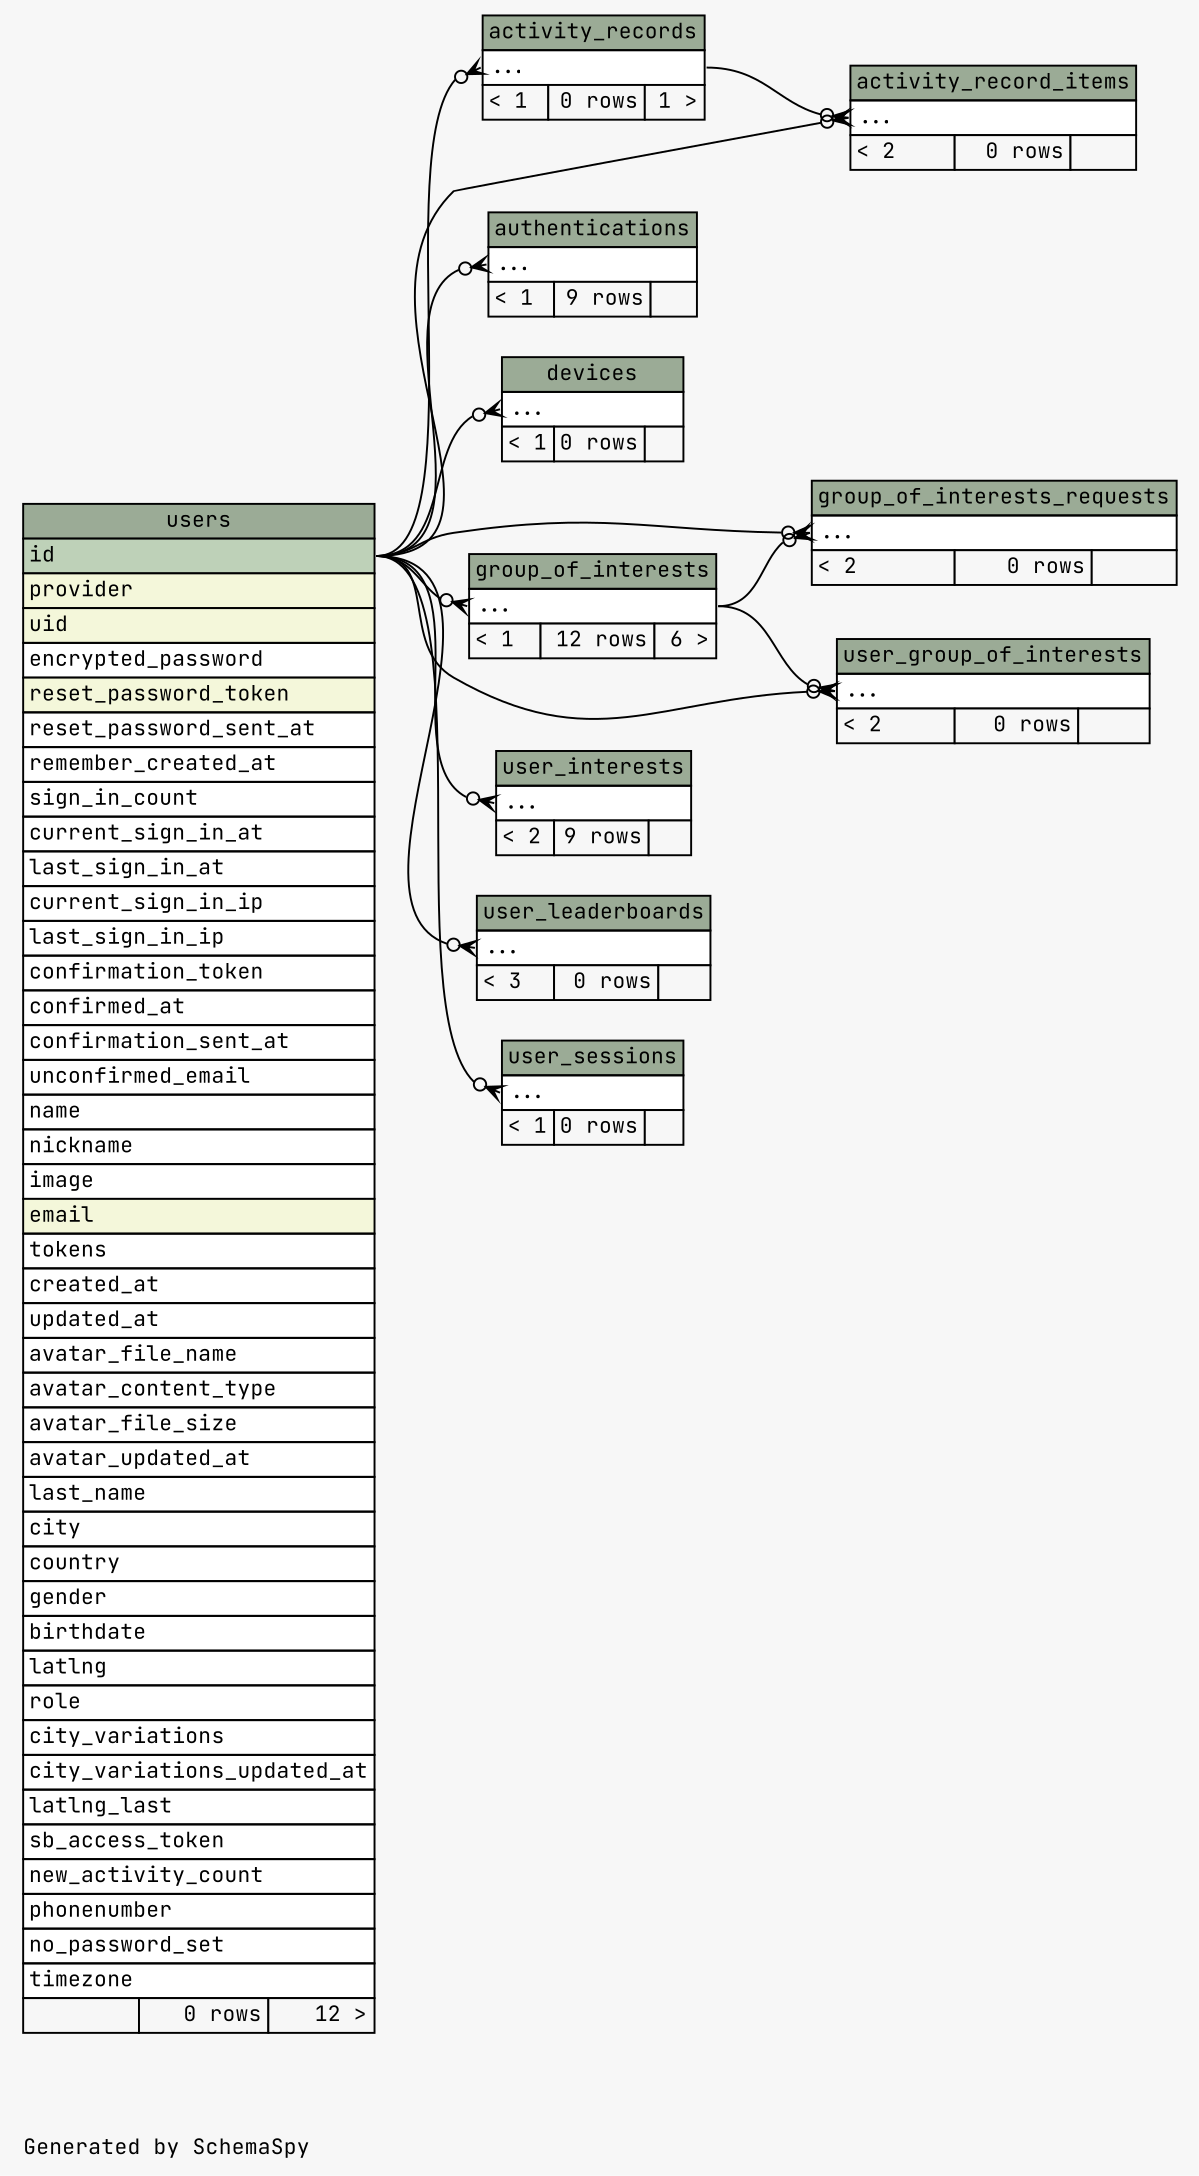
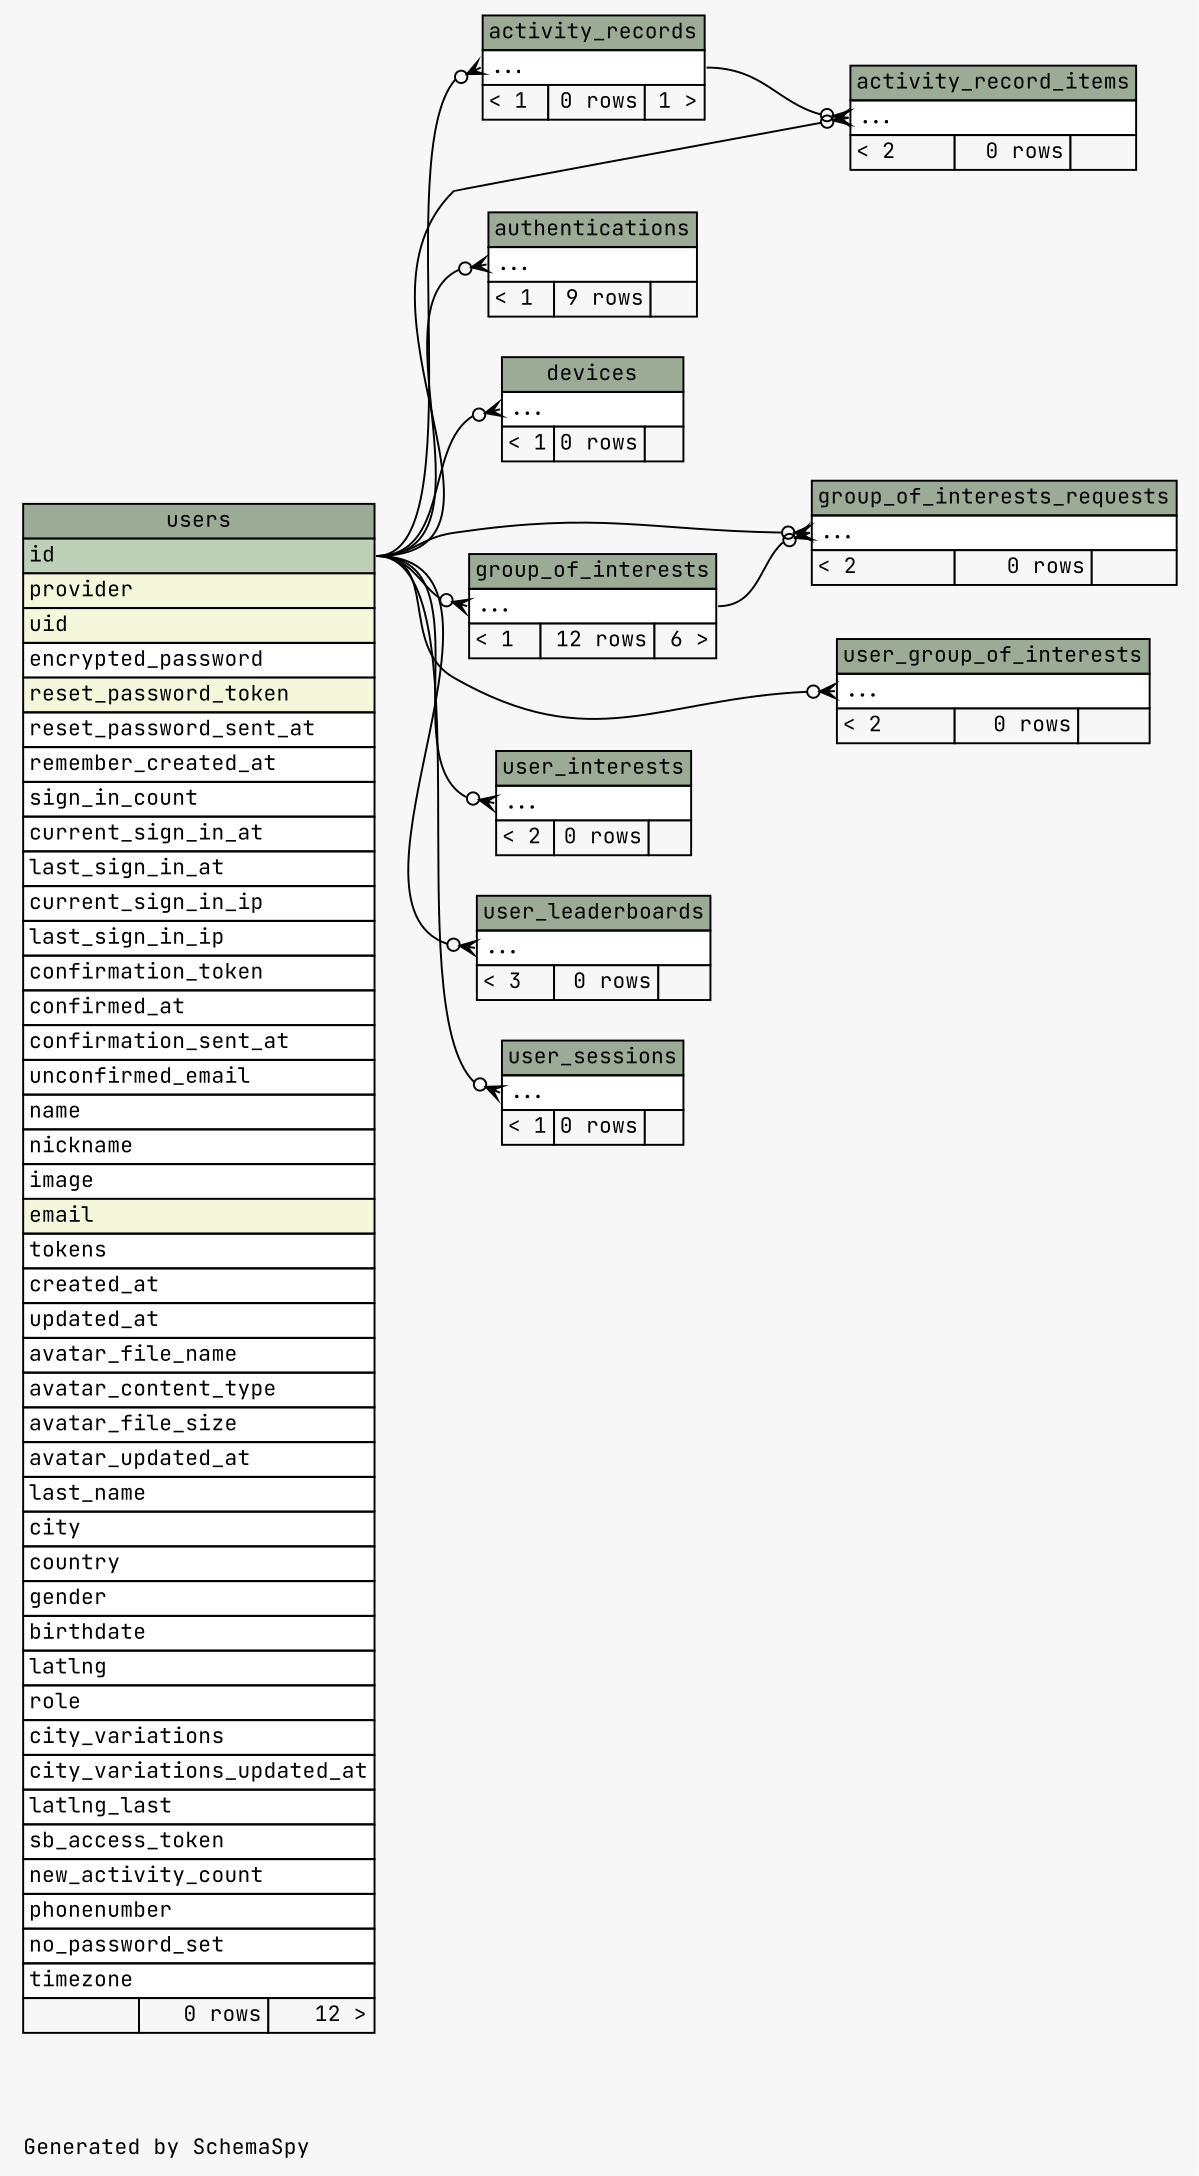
  digraph {
    bgcolor="#f7f7f7"
    fontname="JetBrains Mono"
    fontsize=11
    label="\nGenerated by SchemaSpy"
    labeljust=l
    nodesep=0.18
    rankdir=RL
    ranksep=0.46
    node [fontname="JetBrains Mono" fontsize=11 shape=plaintext]
    edge [arrowhead=none arrowsize=0.8 arrowtail=crowodot dir=back fontname="JetBrains Mono" headport="id:e" tailport="elipses:w"]
    n1 [label=<     <TABLE BORDER="0" CELLBORDER="1" CELLSPACING="0" BGCOLOR="#ffffff">       <TR><TD COLSPAN="3" BGCOLOR="#9bab96" ALIGN="CENTER">activity_record_items</TD></TR>       <TR><TD PORT="elipses" COLSPAN="3" ALIGN="LEFT">...</TD></TR>       <TR><TD ALIGN="LEFT" BGCOLOR="#f7f7f7">&lt; 2</TD><TD ALIGN="RIGHT" BGCOLOR="#f7f7f7">0 rows</TD><TD ALIGN="RIGHT" BGCOLOR="#f7f7f7">  </TD></TR>     </TABLE>>]
    n2 [label=<     <TABLE BORDER="0" CELLBORDER="1" CELLSPACING="0" BGCOLOR="#ffffff">       <TR><TD COLSPAN="3" BGCOLOR="#9bab96" ALIGN="CENTER">activity_records</TD></TR>       <TR><TD PORT="elipses" COLSPAN="3" ALIGN="LEFT">...</TD></TR>       <TR><TD ALIGN="LEFT" BGCOLOR="#f7f7f7">&lt; 1</TD><TD ALIGN="RIGHT" BGCOLOR="#f7f7f7">0 rows</TD><TD ALIGN="RIGHT" BGCOLOR="#f7f7f7">1 &gt;</TD></TR>     </TABLE>>]
    n3 [label=<     <TABLE BORDER="0" CELLBORDER="1" CELLSPACING="0" BGCOLOR="#ffffff">       <TR><TD COLSPAN="3" BGCOLOR="#9bab96" ALIGN="CENTER">users</TD></TR>       <TR><TD PORT="id" COLSPAN="3" BGCOLOR="#bed1b8" ALIGN="LEFT">id</TD></TR>       <TR><TD PORT="provider" COLSPAN="3" BGCOLOR="#f4f7da" ALIGN="LEFT">provider</TD></TR>       <TR><TD PORT="uid" COLSPAN="3" BGCOLOR="#f4f7da" ALIGN="LEFT">uid</TD></TR>       <TR><TD PORT="encrypted_password" COLSPAN="3" ALIGN="LEFT">encrypted_password</TD></TR>       <TR><TD PORT="reset_password_token" COLSPAN="3" BGCOLOR="#f4f7da" ALIGN="LEFT">reset_password_token</TD></TR>       <TR><TD PORT="reset_password_sent_at" COLSPAN="3" ALIGN="LEFT">reset_password_sent_at</TD></TR>       <TR><TD PORT="remember_created_at" COLSPAN="3" ALIGN="LEFT">remember_created_at</TD></TR>       <TR><TD PORT="sign_in_count" COLSPAN="3" ALIGN="LEFT">sign_in_count</TD></TR>       <TR><TD PORT="current_sign_in_at" COLSPAN="3" ALIGN="LEFT">current_sign_in_at</TD></TR>       <TR><TD PORT="last_sign_in_at" COLSPAN="3" ALIGN="LEFT">last_sign_in_at</TD></TR>       <TR><TD PORT="current_sign_in_ip" COLSPAN="3" ALIGN="LEFT">current_sign_in_ip</TD></TR>       <TR><TD PORT="last_sign_in_ip" COLSPAN="3" ALIGN="LEFT">last_sign_in_ip</TD></TR>       <TR><TD PORT="confirmation_token" COLSPAN="3" ALIGN="LEFT">confirmation_token</TD></TR>       <TR><TD PORT="confirmed_at" COLSPAN="3" ALIGN="LEFT">confirmed_at</TD></TR>       <TR><TD PORT="confirmation_sent_at" COLSPAN="3" ALIGN="LEFT">confirmation_sent_at</TD></TR>       <TR><TD PORT="unconfirmed_email" COLSPAN="3" ALIGN="LEFT">unconfirmed_email</TD></TR>       <TR><TD PORT="name" COLSPAN="3" ALIGN="LEFT">name</TD></TR>       <TR><TD PORT="nickname" COLSPAN="3" ALIGN="LEFT">nickname</TD></TR>       <TR><TD PORT="image" COLSPAN="3" ALIGN="LEFT">image</TD></TR>       <TR><TD PORT="email" COLSPAN="3" BGCOLOR="#f4f7da" ALIGN="LEFT">email</TD></TR>       <TR><TD PORT="tokens" COLSPAN="3" ALIGN="LEFT">tokens</TD></TR>       <TR><TD PORT="created_at" COLSPAN="3" ALIGN="LEFT">created_at</TD></TR>       <TR><TD PORT="updated_at" COLSPAN="3" ALIGN="LEFT">updated_at</TD></TR>       <TR><TD PORT="avatar_file_name" COLSPAN="3" ALIGN="LEFT">avatar_file_name</TD></TR>       <TR><TD PORT="avatar_content_type" COLSPAN="3" ALIGN="LEFT">avatar_content_type</TD></TR>       <TR><TD PORT="avatar_file_size" COLSPAN="3" ALIGN="LEFT">avatar_file_size</TD></TR>       <TR><TD PORT="avatar_updated_at" COLSPAN="3" ALIGN="LEFT">avatar_updated_at</TD></TR>       <TR><TD PORT="last_name" COLSPAN="3" ALIGN="LEFT">last_name</TD></TR>       <TR><TD PORT="city" COLSPAN="3" ALIGN="LEFT">city</TD></TR>       <TR><TD PORT="country" COLSPAN="3" ALIGN="LEFT">country</TD></TR>       <TR><TD PORT="gender" COLSPAN="3" ALIGN="LEFT">gender</TD></TR>       <TR><TD PORT="birthdate" COLSPAN="3" ALIGN="LEFT">birthdate</TD></TR>       <TR><TD PORT="latlng" COLSPAN="3" ALIGN="LEFT">latlng</TD></TR>       <TR><TD PORT="role" COLSPAN="3" ALIGN="LEFT">role</TD></TR>       <TR><TD PORT="city_variations" COLSPAN="3" ALIGN="LEFT">city_variations</TD></TR>       <TR><TD PORT="city_variations_updated_at" COLSPAN="3" ALIGN="LEFT">city_variations_updated_at</TD></TR>       <TR><TD PORT="latlng_last" COLSPAN="3" ALIGN="LEFT">latlng_last</TD></TR>       <TR><TD PORT="sb_access_token" COLSPAN="3" ALIGN="LEFT">sb_access_token</TD></TR>       <TR><TD PORT="new_activity_count" COLSPAN="3" ALIGN="LEFT">new_activity_count</TD></TR>       <TR><TD PORT="phonenumber" COLSPAN="3" ALIGN="LEFT">phonenumber</TD></TR>       <TR><TD PORT="no_password_set" COLSPAN="3" ALIGN="LEFT">no_password_set</TD></TR>       <TR><TD PORT="timezone" COLSPAN="3" ALIGN="LEFT">timezone</TD></TR>       <TR><TD ALIGN="LEFT" BGCOLOR="#f7f7f7">  </TD><TD ALIGN="RIGHT" BGCOLOR="#f7f7f7">0 rows</TD><TD ALIGN="RIGHT" BGCOLOR="#f7f7f7">12 &gt;</TD></TR>     </TABLE>>]
    n4 [label=<     <TABLE BORDER="0" CELLBORDER="1" CELLSPACING="0" BGCOLOR="#ffffff">       <TR><TD COLSPAN="3" BGCOLOR="#9bab96" ALIGN="CENTER">authentications</TD></TR>       <TR><TD PORT="elipses" COLSPAN="3" ALIGN="LEFT">...</TD></TR>       <TR><TD ALIGN="LEFT" BGCOLOR="#f7f7f7">&lt; 1</TD><TD ALIGN="RIGHT" BGCOLOR="#f7f7f7">9 rows</TD><TD ALIGN="RIGHT" BGCOLOR="#f7f7f7">  </TD></TR>     </TABLE>>]
    n5 [label=<     <TABLE BORDER="0" CELLBORDER="1" CELLSPACING="0" BGCOLOR="#ffffff">       <TR><TD COLSPAN="3" BGCOLOR="#9bab96" ALIGN="CENTER">devices</TD></TR>       <TR><TD PORT="elipses" COLSPAN="3" ALIGN="LEFT">...</TD></TR>       <TR><TD ALIGN="LEFT" BGCOLOR="#f7f7f7">&lt; 1</TD><TD ALIGN="RIGHT" BGCOLOR="#f7f7f7">0 rows</TD><TD ALIGN="RIGHT" BGCOLOR="#f7f7f7">  </TD></TR>     </TABLE>>]
    n6 [label=<     <TABLE BORDER="0" CELLBORDER="1" CELLSPACING="0" BGCOLOR="#ffffff">       <TR><TD COLSPAN="3" BGCOLOR="#9bab96" ALIGN="CENTER">group_of_interests</TD></TR>       <TR><TD PORT="elipses" COLSPAN="3" ALIGN="LEFT">...</TD></TR>       <TR><TD ALIGN="LEFT" BGCOLOR="#f7f7f7">&lt; 1</TD><TD ALIGN="RIGHT" BGCOLOR="#f7f7f7">12 rows</TD><TD ALIGN="RIGHT" BGCOLOR="#f7f7f7">6 &gt;</TD></TR>     </TABLE>>]
    n7 [label=<     <TABLE BORDER="0" CELLBORDER="1" CELLSPACING="0" BGCOLOR="#ffffff">       <TR><TD COLSPAN="3" BGCOLOR="#9bab96" ALIGN="CENTER">group_of_interests_requests</TD></TR>       <TR><TD PORT="elipses" COLSPAN="3" ALIGN="LEFT">...</TD></TR>       <TR><TD ALIGN="LEFT" BGCOLOR="#f7f7f7">&lt; 2</TD><TD ALIGN="RIGHT" BGCOLOR="#f7f7f7">0 rows</TD><TD ALIGN="RIGHT" BGCOLOR="#f7f7f7">  </TD></TR>     </TABLE>>]
    n8 [label=<     <TABLE BORDER="0" CELLBORDER="1" CELLSPACING="0" BGCOLOR="#ffffff">       <TR><TD COLSPAN="3" BGCOLOR="#9bab96" ALIGN="CENTER">user_group_of_interests</TD></TR>       <TR><TD PORT="elipses" COLSPAN="3" ALIGN="LEFT">...</TD></TR>       <TR><TD ALIGN="LEFT" BGCOLOR="#f7f7f7">&lt; 2</TD><TD ALIGN="RIGHT" BGCOLOR="#f7f7f7">0 rows</TD><TD ALIGN="RIGHT" BGCOLOR="#f7f7f7">  </TD></TR>     </TABLE>>]
-   n9 [label=<     <TABLE BORDER="0" CELLBORDER="1" CELLSPACING="0" BGCOLOR="#ffffff">       <TR><TD COLSPAN="3" BGCOLOR="#9bab96" ALIGN="CENTER">user_interests</TD></TR>       <TR><TD PORT="elipses" COLSPAN="3" ALIGN="LEFT">...</TD></TR>       <TR><TD ALIGN="LEFT" BGCOLOR="#f7f7f7">&lt; 2</TD><TD ALIGN="RIGHT" BGCOLOR="#f7f7f7">9 rows</TD><TD ALIGN="RIGHT" BGCOLOR="#f7f7f7">  </TD></TR>     </TABLE>>]
+   n9 [label=<     <TABLE BORDER="0" CELLBORDER="1" CELLSPACING="0" BGCOLOR="#ffffff">       <TR><TD COLSPAN="3" BGCOLOR="#9bab96" ALIGN="CENTER">user_interests</TD></TR>       <TR><TD PORT="elipses" COLSPAN="3" ALIGN="LEFT">...</TD></TR>       <TR><TD ALIGN="LEFT" BGCOLOR="#f7f7f7">&lt; 2</TD><TD ALIGN="RIGHT" BGCOLOR="#f7f7f7">0 rows</TD><TD ALIGN="RIGHT" BGCOLOR="#f7f7f7">  </TD></TR>     </TABLE>>]
    n10 [label=<     <TABLE BORDER="0" CELLBORDER="1" CELLSPACING="0" BGCOLOR="#ffffff">       <TR><TD COLSPAN="3" BGCOLOR="#9bab96" ALIGN="CENTER">user_leaderboards</TD></TR>       <TR><TD PORT="elipses" COLSPAN="3" ALIGN="LEFT">...</TD></TR>       <TR><TD ALIGN="LEFT" BGCOLOR="#f7f7f7">&lt; 3</TD><TD ALIGN="RIGHT" BGCOLOR="#f7f7f7">0 rows</TD><TD ALIGN="RIGHT" BGCOLOR="#f7f7f7">  </TD></TR>     </TABLE>>]
    n11 [label=<     <TABLE BORDER="0" CELLBORDER="1" CELLSPACING="0" BGCOLOR="#ffffff">       <TR><TD COLSPAN="3" BGCOLOR="#9bab96" ALIGN="CENTER">user_sessions</TD></TR>       <TR><TD PORT="elipses" COLSPAN="3" ALIGN="LEFT">...</TD></TR>       <TR><TD ALIGN="LEFT" BGCOLOR="#f7f7f7">&lt; 1</TD><TD ALIGN="RIGHT" BGCOLOR="#f7f7f7">0 rows</TD><TD ALIGN="RIGHT" BGCOLOR="#f7f7f7">  </TD></TR>     </TABLE>>]
    n1 -> n2 [headport="elipses:e"]
    n1 -> n3
    n2 -> n3
    n4 -> n3
    n5 -> n3
    n6 -> n3
    n7 -> n3
    n7 -> n6 [headport="elipses:e"]
    n8 -> n3
-   n8 -> n6 [headport="elipses:e"]
    n9 -> n3
    n10 -> n3
    n11 -> n3
  }
